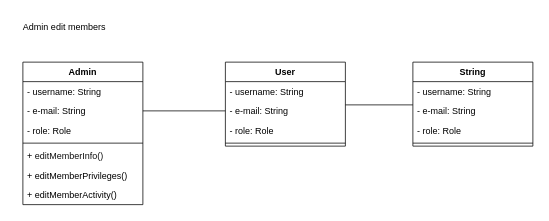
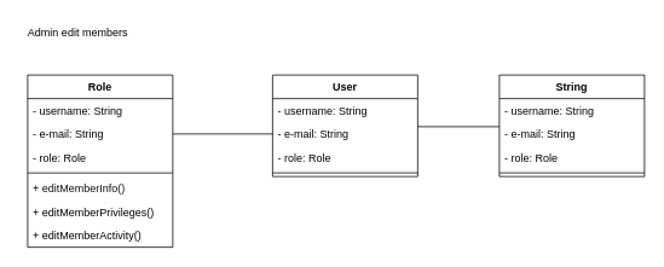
  <mxCell id="0" />
  <mxCell id="1" parent="0" />
- <mxCell id="2" value="Admin" style="swimlane;fontStyle=1;align=center;verticalAlign=top;childLayout=stackLayout;horizontal=1;startSize=26;horizontalStack=0;resizeParent=1;resizeParentMax=0;resizeLast=0;collapsible=1;marginBottom=0;whiteSpace=wrap;html=1;" parent="1" vertex="1"><mxGeometry x="30" y="82" width="160" height="190" as="geometry" /></mxCell>
+ <mxCell id="2" value="Role" style="swimlane;fontStyle=1;align=center;verticalAlign=top;childLayout=stackLayout;horizontal=1;startSize=26;horizontalStack=0;resizeParent=1;resizeParentMax=0;resizeLast=0;collapsible=1;marginBottom=0;whiteSpace=wrap;html=1;" parent="1" vertex="1"><mxGeometry x="30" y="82" width="160" height="190" as="geometry" /></mxCell>
  <mxCell id="3" value="- username: String" style="text;strokeColor=none;fillColor=none;align=left;verticalAlign=top;spacingLeft=4;spacingRight=4;overflow=hidden;rotatable=0;points=[[0,0.5],[1,0.5]];portConstraint=eastwest;whiteSpace=wrap;html=1;" parent="2" vertex="1"><mxGeometry y="26" width="160" height="26" as="geometry" /></mxCell>
  <mxCell id="4" value="- e-mail: String" style="text;strokeColor=none;fillColor=none;align=left;verticalAlign=top;spacingLeft=4;spacingRight=4;overflow=hidden;rotatable=0;points=[[0,0.5],[1,0.5]];portConstraint=eastwest;whiteSpace=wrap;html=1;" parent="2" vertex="1"><mxGeometry y="52" width="160" height="26" as="geometry" /></mxCell>
  <mxCell id="5" value="- role: Role" style="text;strokeColor=none;fillColor=none;align=left;verticalAlign=top;spacingLeft=4;spacingRight=4;overflow=hidden;rotatable=0;points=[[0,0.5],[1,0.5]];portConstraint=eastwest;whiteSpace=wrap;html=1;" parent="2" vertex="1"><mxGeometry y="78" width="160" height="26" as="geometry" /></mxCell>
  <mxCell id="6" value="" style="line;strokeWidth=1;fillColor=none;align=left;verticalAlign=middle;spacingTop=-1;spacingLeft=3;spacingRight=3;rotatable=0;labelPosition=right;points=[];portConstraint=eastwest;strokeColor=inherit;" parent="2" vertex="1"><mxGeometry y="104" width="160" height="8" as="geometry" /></mxCell>
  <mxCell id="7" value="+&amp;nbsp;&lt;span style=&quot;font-size: var(--cib-type-body1-font-size); font-weight: var(--cib-type-body1-font-weight); color: rgb(17, 17, 17);&quot;&gt;editMemberInfo()&lt;/span&gt;" style="text;strokeColor=none;fillColor=none;align=left;verticalAlign=top;spacingLeft=4;spacingRight=4;overflow=hidden;rotatable=0;points=[[0,0.5],[1,0.5]];portConstraint=eastwest;whiteSpace=wrap;html=1;" parent="2" vertex="1"><mxGeometry y="112" width="160" height="26" as="geometry" /></mxCell>
  <mxCell id="8" value="+ editMemberPrivileges()" style="text;strokeColor=none;fillColor=none;align=left;verticalAlign=top;spacingLeft=4;spacingRight=4;overflow=hidden;rotatable=0;points=[[0,0.5],[1,0.5]];portConstraint=eastwest;whiteSpace=wrap;html=1;" parent="2" vertex="1"><mxGeometry y="138" width="160" height="26" as="geometry" /></mxCell>
  <mxCell id="9" value="+ editMemberActivity()" style="text;strokeColor=none;fillColor=none;align=left;verticalAlign=top;spacingLeft=4;spacingRight=4;overflow=hidden;rotatable=0;points=[[0,0.5],[1,0.5]];portConstraint=eastwest;whiteSpace=wrap;html=1;" parent="2" vertex="1"><mxGeometry y="164" width="160" height="26" as="geometry" /></mxCell>
  <mxCell id="10" value="User" style="swimlane;fontStyle=1;align=center;verticalAlign=top;childLayout=stackLayout;horizontal=1;startSize=26;horizontalStack=0;resizeParent=1;resizeParentMax=0;resizeLast=0;collapsible=1;marginBottom=0;whiteSpace=wrap;html=1;" parent="1" vertex="1"><mxGeometry x="300" y="82" width="160" height="112" as="geometry" /></mxCell>
  <mxCell id="11" value="- username: String" style="text;strokeColor=none;fillColor=none;align=left;verticalAlign=top;spacingLeft=4;spacingRight=4;overflow=hidden;rotatable=0;points=[[0,0.5],[1,0.5]];portConstraint=eastwest;whiteSpace=wrap;html=1;" parent="10" vertex="1"><mxGeometry y="26" width="160" height="26" as="geometry" /></mxCell>
  <mxCell id="12" value="- e-mail: String" style="text;strokeColor=none;fillColor=none;align=left;verticalAlign=top;spacingLeft=4;spacingRight=4;overflow=hidden;rotatable=0;points=[[0,0.5],[1,0.5]];portConstraint=eastwest;whiteSpace=wrap;html=1;" parent="10" vertex="1"><mxGeometry y="52" width="160" height="26" as="geometry" /></mxCell>
  <mxCell id="13" value="- role: Role" style="text;strokeColor=none;fillColor=none;align=left;verticalAlign=top;spacingLeft=4;spacingRight=4;overflow=hidden;rotatable=0;points=[[0,0.5],[1,0.5]];portConstraint=eastwest;whiteSpace=wrap;html=1;" parent="10" vertex="1"><mxGeometry y="78" width="160" height="26" as="geometry" /></mxCell>
  <mxCell id="14" value="" style="line;strokeWidth=1;fillColor=none;align=left;verticalAlign=middle;spacingTop=-1;spacingLeft=3;spacingRight=3;rotatable=0;labelPosition=right;points=[];portConstraint=eastwest;strokeColor=inherit;" parent="10" vertex="1"><mxGeometry y="104" width="160" height="8" as="geometry" /></mxCell>
  <mxCell id="15" value="String" style="swimlane;fontStyle=1;align=center;verticalAlign=top;childLayout=stackLayout;horizontal=1;startSize=26;horizontalStack=0;resizeParent=1;resizeParentMax=0;resizeLast=0;collapsible=1;marginBottom=0;whiteSpace=wrap;html=1;" parent="1" vertex="1"><mxGeometry x="550" y="82" width="160" height="112" as="geometry" /></mxCell>
  <mxCell id="16" value="- username: String" style="text;strokeColor=none;fillColor=none;align=left;verticalAlign=top;spacingLeft=4;spacingRight=4;overflow=hidden;rotatable=0;points=[[0,0.5],[1,0.5]];portConstraint=eastwest;whiteSpace=wrap;html=1;" parent="15" vertex="1"><mxGeometry y="26" width="160" height="26" as="geometry" /></mxCell>
  <mxCell id="17" value="- e-mail: String" style="text;strokeColor=none;fillColor=none;align=left;verticalAlign=top;spacingLeft=4;spacingRight=4;overflow=hidden;rotatable=0;points=[[0,0.5],[1,0.5]];portConstraint=eastwest;whiteSpace=wrap;html=1;" parent="15" vertex="1"><mxGeometry y="52" width="160" height="26" as="geometry" /></mxCell>
  <mxCell id="18" value="- role: Role" style="text;strokeColor=none;fillColor=none;align=left;verticalAlign=top;spacingLeft=4;spacingRight=4;overflow=hidden;rotatable=0;points=[[0,0.5],[1,0.5]];portConstraint=eastwest;whiteSpace=wrap;html=1;" parent="15" vertex="1"><mxGeometry y="78" width="160" height="26" as="geometry" /></mxCell>
  <mxCell id="19" value="" style="line;strokeWidth=1;fillColor=none;align=left;verticalAlign=middle;spacingTop=-1;spacingLeft=3;spacingRight=3;rotatable=0;labelPosition=right;points=[];portConstraint=eastwest;strokeColor=inherit;" parent="15" vertex="1"><mxGeometry y="104" width="160" height="8" as="geometry" /></mxCell>
  <mxCell id="20" value="" style="line;strokeWidth=1;fillColor=none;align=left;verticalAlign=middle;spacingTop=-1;spacingLeft=3;spacingRight=3;rotatable=0;labelPosition=right;points=[];portConstraint=eastwest;strokeColor=inherit;" parent="1" vertex="1"><mxGeometry x="190" y="143" width="110" height="8" as="geometry" /></mxCell>
  <mxCell id="21" value="" style="line;strokeWidth=1;fillColor=none;align=left;verticalAlign=middle;spacingTop=-1;spacingLeft=3;spacingRight=3;rotatable=0;labelPosition=right;points=[];portConstraint=eastwest;strokeColor=inherit;" parent="1" vertex="1"><mxGeometry x="460" y="135" width="90" height="8" as="geometry" /></mxCell>
  <mxCell id="22" value="Admin edit members" style="text;html=1;align=center;verticalAlign=middle;resizable=0;points=[];autosize=1;strokeColor=none;fillColor=none;" vertex="1" parent="1"><mxGeometry x="20" y="20" width="130" height="30" as="geometry" /></mxCell>
